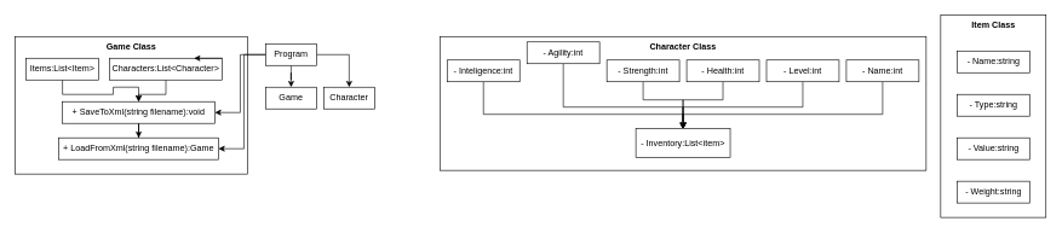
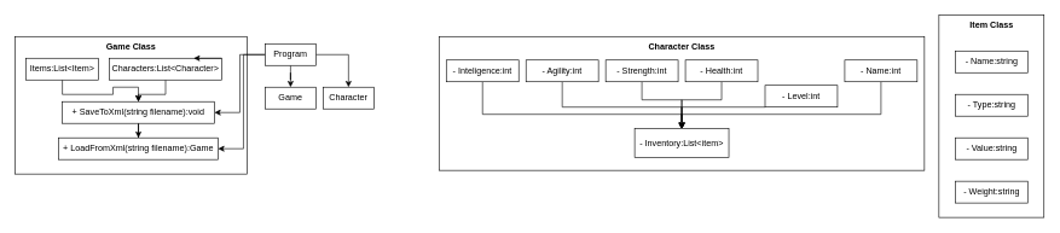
  <mxCell id="0" />
  <mxCell id="1" parent="0" />
  <mxCell id="2" value="" style="rounded=0;whiteSpace=wrap;html=1;" vertex="1" parent="1"><mxGeometry x="20" y="50" width="320" height="190" as="geometry" /></mxCell>
  <mxCell id="3" value="&lt;b&gt;Game Class&lt;/b&gt;" style="text;html=1;align=center;verticalAlign=middle;whiteSpace=wrap;rounded=0;" vertex="1" parent="1"><mxGeometry x="120" y="50" width="120" height="30" as="geometry" /></mxCell>
  <mxCell id="4" style="edgeStyle=orthogonalEdgeStyle;rounded=0;orthogonalLoop=1;jettySize=auto;html=1;" edge="1" parent="1" source="5" target="9"><mxGeometry relative="1" as="geometry" /></mxCell>
  <mxCell id="5" value="Items:List&amp;lt;Item&amp;gt;" style="rounded=0;whiteSpace=wrap;html=1;" vertex="1" parent="1"><mxGeometry x="35" y="80" width="100" height="30" as="geometry" /></mxCell>
  <mxCell id="6" style="edgeStyle=orthogonalEdgeStyle;rounded=0;orthogonalLoop=1;jettySize=auto;html=1;" edge="1" parent="1" source="7" target="9"><mxGeometry relative="1" as="geometry" /></mxCell>
  <mxCell id="7" value="Characters:List&amp;lt;Character&amp;gt;" style="rounded=0;whiteSpace=wrap;html=1;" vertex="1" parent="1"><mxGeometry x="150" y="80" width="155" height="30" as="geometry" /></mxCell>
  <mxCell id="8" style="edgeStyle=orthogonalEdgeStyle;rounded=0;orthogonalLoop=1;jettySize=auto;html=1;entryX=0.5;entryY=0;entryDx=0;entryDy=0;" edge="1" parent="1" source="9" target="10"><mxGeometry relative="1" as="geometry" /></mxCell>
  <mxCell id="9" value="+ SaveToXml(string filename):void" style="rounded=0;whiteSpace=wrap;html=1;" vertex="1" parent="1"><mxGeometry x="85" y="140" width="210" height="30" as="geometry" /></mxCell>
  <mxCell id="10" value="+ LoadFromXml(string filename):Game" style="rounded=0;whiteSpace=wrap;html=1;" vertex="1" parent="1"><mxGeometry x="80" y="190" width="220" height="30" as="geometry" /></mxCell>
  <mxCell id="11" style="edgeStyle=orthogonalEdgeStyle;rounded=0;orthogonalLoop=1;jettySize=auto;html=1;" edge="1" parent="1" source="15" target="16"><mxGeometry relative="1" as="geometry" /></mxCell>
  <mxCell id="12" style="edgeStyle=orthogonalEdgeStyle;rounded=0;orthogonalLoop=1;jettySize=auto;html=1;" edge="1" parent="1" source="15" target="17"><mxGeometry relative="1" as="geometry" /></mxCell>
  <mxCell id="13" style="edgeStyle=orthogonalEdgeStyle;rounded=0;orthogonalLoop=1;jettySize=auto;html=1;entryX=1;entryY=0.5;entryDx=0;entryDy=0;" edge="1" parent="1" source="15" target="9"><mxGeometry relative="1" as="geometry" /></mxCell>
  <mxCell id="14" style="edgeStyle=orthogonalEdgeStyle;rounded=0;orthogonalLoop=1;jettySize=auto;html=1;entryX=1;entryY=0.5;entryDx=0;entryDy=0;" edge="1" parent="1" source="15" target="10"><mxGeometry relative="1" as="geometry"><Array as="points"><mxPoint x="335" y="75" /><mxPoint x="335" y="205" /></Array></mxGeometry></mxCell>
  <mxCell id="15" value="Program" style="rounded=0;whiteSpace=wrap;html=1;" vertex="1" parent="1"><mxGeometry x="365" y="60" width="70" height="30" as="geometry" /></mxCell>
  <mxCell id="16" value="Game" style="rounded=0;whiteSpace=wrap;html=1;" vertex="1" parent="1"><mxGeometry x="365" y="120" width="70" height="30" as="geometry" /></mxCell>
  <mxCell id="17" value="Character" style="rounded=0;whiteSpace=wrap;html=1;" vertex="1" parent="1"><mxGeometry x="445" y="120" width="70" height="30" as="geometry" /></mxCell>
  <mxCell id="18" style="edgeStyle=orthogonalEdgeStyle;rounded=0;orthogonalLoop=1;jettySize=auto;html=1;exitX=1;exitY=0;exitDx=0;exitDy=0;entryX=0.75;entryY=0;entryDx=0;entryDy=0;" edge="1" parent="1" source="7" target="7"><mxGeometry relative="1" as="geometry" /></mxCell>
  <mxCell id="19" value="" style="rounded=0;whiteSpace=wrap;html=1;" vertex="1" parent="1"><mxGeometry x="605" y="50" width="670" height="185" as="geometry" /></mxCell>
  <mxCell id="20" value="&lt;b&gt;Character Class&lt;/b&gt;" style="text;html=1;align=center;verticalAlign=middle;whiteSpace=wrap;rounded=0;" vertex="1" parent="1"><mxGeometry x="875" y="50" width="130" height="30" as="geometry" /></mxCell>
  <mxCell id="21" style="edgeStyle=orthogonalEdgeStyle;rounded=0;orthogonalLoop=1;jettySize=auto;html=1;" edge="1" parent="1" source="22" target="33"><mxGeometry relative="1" as="geometry"><Array as="points"><mxPoint x="665" y="157.5" /><mxPoint x="940" y="157.5" /></Array></mxGeometry></mxCell>
  <mxCell id="22" value="- Inteligence:int" style="rounded=0;whiteSpace=wrap;html=1;" vertex="1" parent="1"><mxGeometry x="615" y="82.5" width="100" height="30" as="geometry" /></mxCell>
  <mxCell id="23" style="edgeStyle=orthogonalEdgeStyle;rounded=0;orthogonalLoop=1;jettySize=auto;html=1;" edge="1" parent="1" source="24" target="33"><mxGeometry relative="1" as="geometry"><Array as="points"><mxPoint x="775" y="147.5" /><mxPoint x="940" y="147.5" /></Array></mxGeometry></mxCell>
- <mxCell id="24" value="- Agility:int" style="rounded=0;whiteSpace=wrap;html=1;" vertex="1" parent="1"><mxGeometry x="725" y="57.5" width="100" height="30" as="geometry" /></mxCell>
+ <mxCell id="24" value="- Agility:int" style="rounded=0;whiteSpace=wrap;html=1;" vertex="1" parent="1"><mxGeometry x="725" y="82.5" width="100" height="30" as="geometry" /></mxCell>
  <mxCell id="25" style="edgeStyle=orthogonalEdgeStyle;rounded=0;orthogonalLoop=1;jettySize=auto;html=1;" edge="1" parent="1" source="26" target="33"><mxGeometry relative="1" as="geometry"><Array as="points"><mxPoint x="885" y="137.5" /><mxPoint x="940" y="137.5" /></Array></mxGeometry></mxCell>
  <mxCell id="26" value="- Strength:int" style="rounded=0;whiteSpace=wrap;html=1;" vertex="1" parent="1"><mxGeometry x="835" y="82.5" width="100" height="30" as="geometry" /></mxCell>
  <mxCell id="27" style="edgeStyle=orthogonalEdgeStyle;rounded=0;orthogonalLoop=1;jettySize=auto;html=1;entryX=0.5;entryY=0;entryDx=0;entryDy=0;" edge="1" parent="1" source="28" target="33"><mxGeometry relative="1" as="geometry"><Array as="points"><mxPoint x="995" y="137.5" /><mxPoint x="940" y="137.5" /></Array></mxGeometry></mxCell>
  <mxCell id="28" value="- Health:int" style="rounded=0;whiteSpace=wrap;html=1;" vertex="1" parent="1"><mxGeometry x="945" y="82.5" width="100" height="30" as="geometry" /></mxCell>
  <mxCell id="29" style="edgeStyle=orthogonalEdgeStyle;rounded=0;orthogonalLoop=1;jettySize=auto;html=1;" edge="1" parent="1" source="30" target="33"><mxGeometry relative="1" as="geometry"><Array as="points"><mxPoint x="1105" y="147.5" /><mxPoint x="940" y="147.5" /></Array></mxGeometry></mxCell>
- <mxCell id="30" value="- Level:int" style="rounded=0;whiteSpace=wrap;html=1;" vertex="1" parent="1"><mxGeometry x="1055" y="82.5" width="100" height="30" as="geometry" /></mxCell>
+ <mxCell id="30" value="- Level:int" style="rounded=0;whiteSpace=wrap;html=1;" vertex="1" parent="1"><mxGeometry x="1055" y="117.5" width="100" height="30" as="geometry" /></mxCell>
  <mxCell id="31" style="edgeStyle=orthogonalEdgeStyle;rounded=0;orthogonalLoop=1;jettySize=auto;html=1;" edge="1" parent="1" source="32" target="33"><mxGeometry relative="1" as="geometry"><Array as="points"><mxPoint x="1215" y="157.5" /><mxPoint x="940" y="157.5" /></Array></mxGeometry></mxCell>
  <mxCell id="32" value="- Name:int" style="rounded=0;whiteSpace=wrap;html=1;" vertex="1" parent="1"><mxGeometry x="1165" y="82.5" width="100" height="30" as="geometry" /></mxCell>
  <mxCell id="33" value="- Inventory:List&amp;lt;item&amp;gt;" style="rounded=0;whiteSpace=wrap;html=1;" vertex="1" parent="1"><mxGeometry x="875" y="177.5" width="130" height="40" as="geometry" /></mxCell>
  <mxCell id="34" value="" style="rounded=0;whiteSpace=wrap;html=1;" vertex="1" parent="1"><mxGeometry x="1295" y="20" width="145" height="280" as="geometry" /></mxCell>
  <mxCell id="35" value="- Name:string" style="rounded=0;whiteSpace=wrap;html=1;" vertex="1" parent="1"><mxGeometry x="1317.5" y="70" width="100" height="30" as="geometry" /></mxCell>
  <mxCell id="36" value="- Type:string" style="rounded=0;whiteSpace=wrap;html=1;" vertex="1" parent="1"><mxGeometry x="1317.5" y="130" width="100" height="30" as="geometry" /></mxCell>
  <mxCell id="37" value="- Value:string" style="rounded=0;whiteSpace=wrap;html=1;" vertex="1" parent="1"><mxGeometry x="1317.5" y="190" width="100" height="30" as="geometry" /></mxCell>
  <mxCell id="38" value="- Weight:string" style="rounded=0;whiteSpace=wrap;html=1;" vertex="1" parent="1"><mxGeometry x="1317.5" y="250" width="100" height="30" as="geometry" /></mxCell>
  <mxCell id="39" value="&lt;b&gt;Item Class&lt;/b&gt;" style="text;html=1;align=center;verticalAlign=middle;whiteSpace=wrap;rounded=0;" vertex="1" parent="1"><mxGeometry x="1302.5" y="20" width="130" height="30" as="geometry" /></mxCell>
